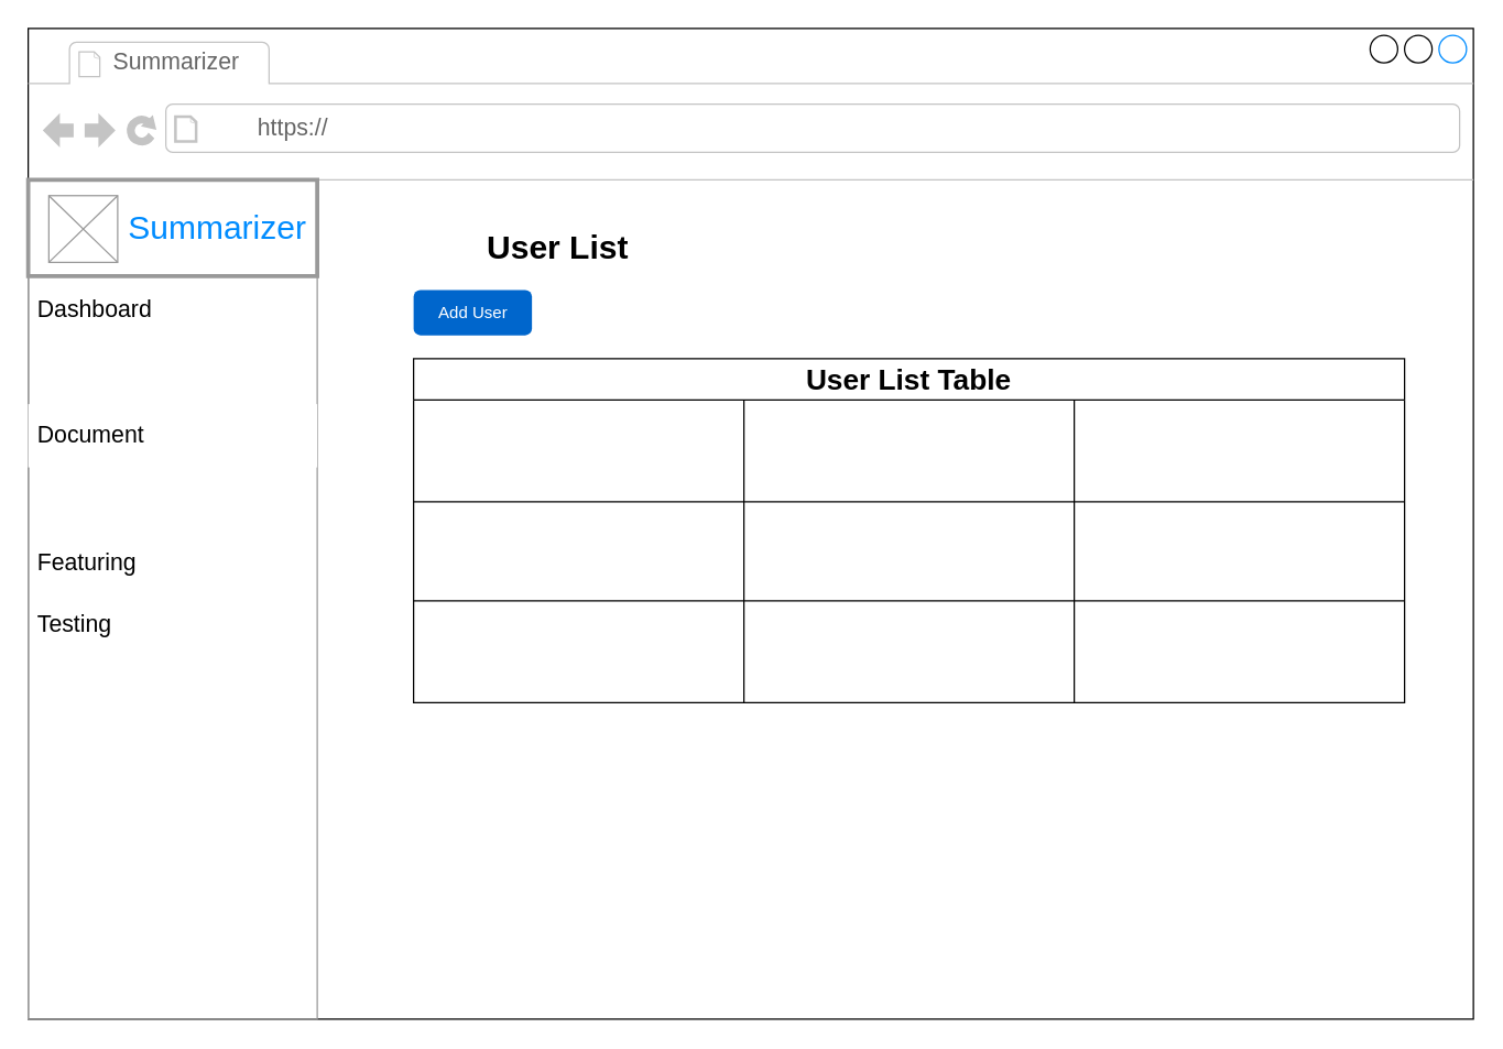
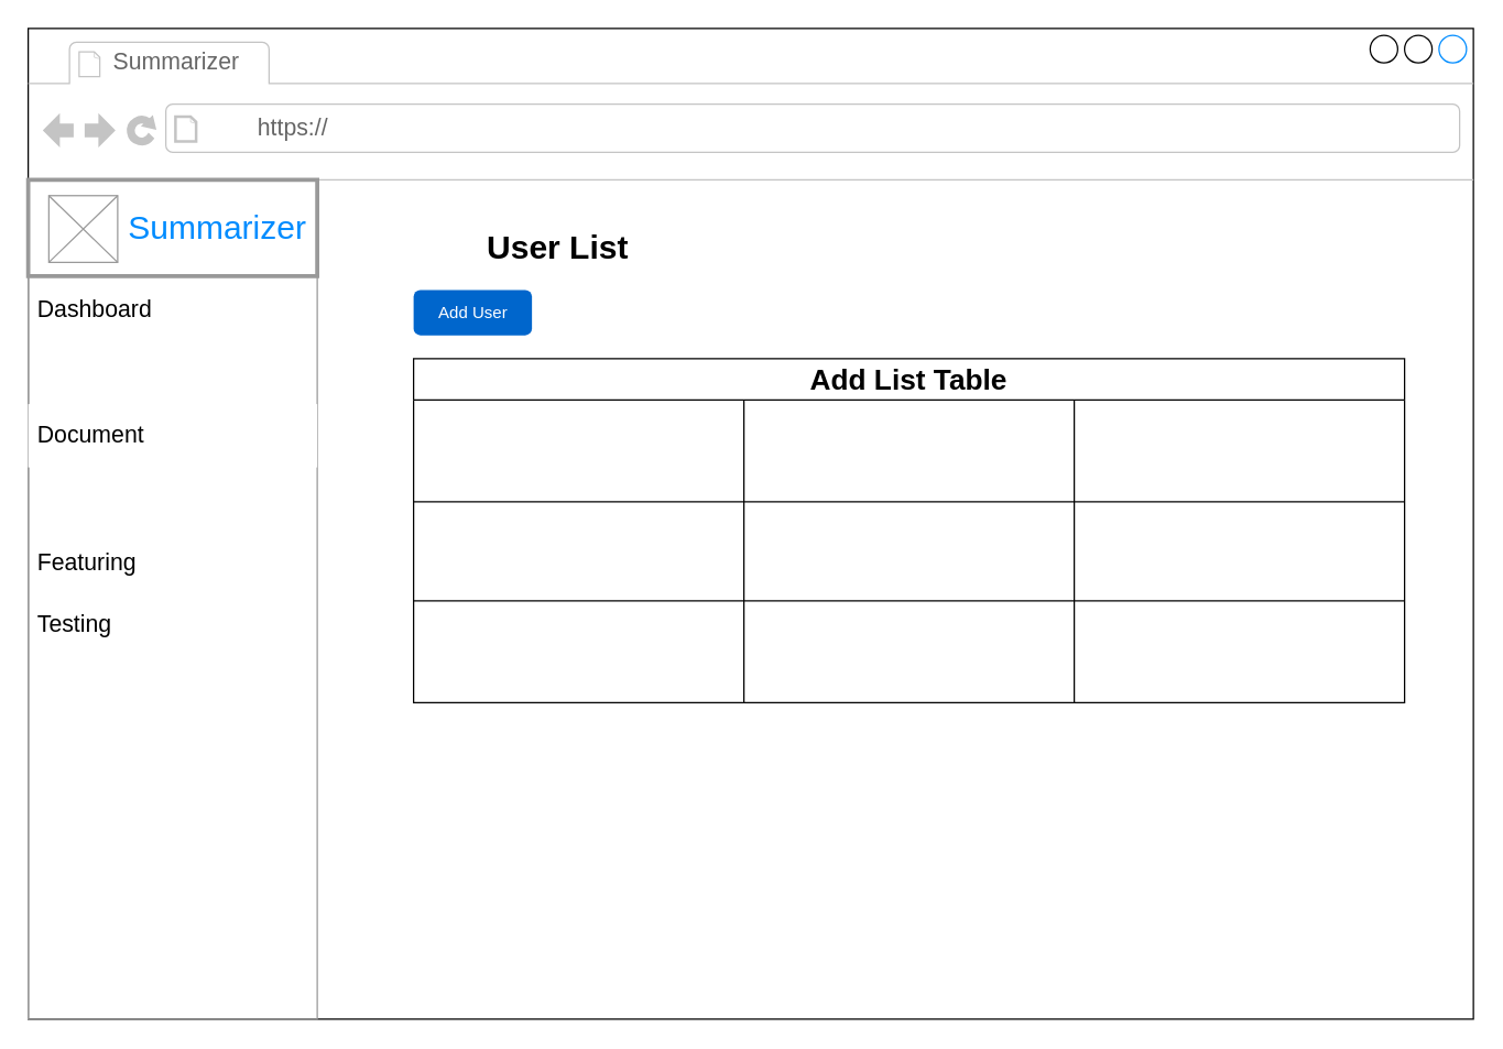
  <mxCell id="0" />
  <mxCell id="1" parent="0" />
  <mxCell id="2" value="" style="strokeWidth=1;shadow=0;dashed=0;align=center;html=1;shape=mxgraph.mockup.containers.browserWindow;rSize=0;strokeColor2=#008cff;strokeColor3=#c4c4c4;mainText=,;recursiveResize=0;fontSize=16;" parent="1" vertex="1"><mxGeometry x="20" y="20" width="1050" height="720" as="geometry" /></mxCell>
  <mxCell id="3" value="Summarizer" style="strokeWidth=1;shadow=0;dashed=0;align=center;html=1;shape=mxgraph.mockup.containers.anchor;fontSize=17;fontColor=#666666;align=left;" parent="2" vertex="1"><mxGeometry x="60" y="12" width="110" height="26" as="geometry" /></mxCell>
  <mxCell id="4" value="https://" style="strokeWidth=1;shadow=0;dashed=0;align=center;html=1;shape=mxgraph.mockup.containers.anchor;rSize=0;fontSize=17;fontColor=#666666;align=left;" parent="2" vertex="1"><mxGeometry x="165" y="60" width="250" height="26" as="geometry" /></mxCell>
- <mxCell id="5" value="&lt;font style=&quot;font-size: 21px&quot;&gt;User List Table&lt;/font&gt;" style="shape=table;html=1;whiteSpace=wrap;startSize=30;container=1;collapsible=0;childLayout=tableLayout;fontStyle=1;align=center;" parent="2" vertex="1"><mxGeometry x="280" y="240" width="720" height="250" as="geometry" /></mxCell>
+ <mxCell id="5" value="&lt;font style=&quot;font-size: 21px&quot;&gt;Add List Table&lt;/font&gt;" style="shape=table;html=1;whiteSpace=wrap;startSize=30;container=1;collapsible=0;childLayout=tableLayout;fontStyle=1;align=center;" parent="2" vertex="1"><mxGeometry x="280" y="240" width="720" height="250" as="geometry" /></mxCell>
  <mxCell id="6" value="" style="shape=partialRectangle;html=1;whiteSpace=wrap;collapsible=0;dropTarget=0;pointerEvents=0;fillColor=none;top=0;left=0;bottom=0;right=0;points=[[0,0.5],[1,0.5]];portConstraint=eastwest;" parent="5" vertex="1"><mxGeometry y="30" width="720" height="74" as="geometry" /></mxCell>
  <mxCell id="7" value="" style="shape=partialRectangle;html=1;whiteSpace=wrap;connectable=0;fillColor=none;top=0;left=0;bottom=0;right=0;overflow=hidden;" parent="6" vertex="1"><mxGeometry width="240" height="74" as="geometry" /></mxCell>
  <mxCell id="8" value="" style="shape=partialRectangle;html=1;whiteSpace=wrap;connectable=0;fillColor=none;top=0;left=0;bottom=0;right=0;overflow=hidden;" parent="6" vertex="1"><mxGeometry x="240" width="240" height="74" as="geometry" /></mxCell>
  <mxCell id="9" value="" style="shape=partialRectangle;html=1;whiteSpace=wrap;connectable=0;fillColor=none;top=0;left=0;bottom=0;right=0;overflow=hidden;" parent="6" vertex="1"><mxGeometry x="480" width="240" height="74" as="geometry" /></mxCell>
  <mxCell id="10" value="" style="shape=partialRectangle;html=1;whiteSpace=wrap;collapsible=0;dropTarget=0;pointerEvents=0;fillColor=none;top=0;left=0;bottom=0;right=0;points=[[0,0.5],[1,0.5]];portConstraint=eastwest;" parent="5" vertex="1"><mxGeometry y="104" width="720" height="72" as="geometry" /></mxCell>
  <mxCell id="11" value="" style="shape=partialRectangle;html=1;whiteSpace=wrap;connectable=0;fillColor=none;top=0;left=0;bottom=0;right=0;overflow=hidden;" parent="10" vertex="1"><mxGeometry width="240" height="72" as="geometry" /></mxCell>
  <mxCell id="12" value="" style="shape=partialRectangle;html=1;whiteSpace=wrap;connectable=0;fillColor=none;top=0;left=0;bottom=0;right=0;overflow=hidden;" parent="10" vertex="1"><mxGeometry x="240" width="240" height="72" as="geometry" /></mxCell>
  <mxCell id="13" value="" style="shape=partialRectangle;html=1;whiteSpace=wrap;connectable=0;fillColor=none;top=0;left=0;bottom=0;right=0;overflow=hidden;" parent="10" vertex="1"><mxGeometry x="480" width="240" height="72" as="geometry" /></mxCell>
  <mxCell id="14" value="" style="shape=partialRectangle;html=1;whiteSpace=wrap;collapsible=0;dropTarget=0;pointerEvents=0;fillColor=none;top=0;left=0;bottom=0;right=0;points=[[0,0.5],[1,0.5]];portConstraint=eastwest;" parent="5" vertex="1"><mxGeometry y="176" width="720" height="74" as="geometry" /></mxCell>
  <mxCell id="15" value="" style="shape=partialRectangle;html=1;whiteSpace=wrap;connectable=0;fillColor=none;top=0;left=0;bottom=0;right=0;overflow=hidden;" parent="14" vertex="1"><mxGeometry width="240" height="74" as="geometry" /></mxCell>
  <mxCell id="16" value="" style="shape=partialRectangle;html=1;whiteSpace=wrap;connectable=0;fillColor=none;top=0;left=0;bottom=0;right=0;overflow=hidden;" parent="14" vertex="1"><mxGeometry x="240" width="240" height="74" as="geometry" /></mxCell>
  <mxCell id="17" value="" style="shape=partialRectangle;html=1;whiteSpace=wrap;connectable=0;fillColor=none;top=0;left=0;bottom=0;right=0;overflow=hidden;" parent="14" vertex="1"><mxGeometry x="480" width="240" height="74" as="geometry" /></mxCell>
  <mxCell id="18" value="" style="strokeWidth=1;shadow=0;dashed=0;align=center;html=1;shape=mxgraph.mockup.forms.rrect;rSize=0;strokeColor=#999999;fillColor=none;" parent="2" vertex="1"><mxGeometry y="110" width="210" height="610" as="geometry" /></mxCell>
  <mxCell id="19" value="&lt;div style=&quot;font-size: 24px&quot; align=&quot;right&quot;&gt;Summarizer&amp;nbsp; &lt;br&gt;&lt;/div&gt;" style="strokeWidth=3;shadow=0;dashed=0;align=right;html=1;shape=mxgraph.mockup.forms.rrect;rSize=0;strokeColor=#999999;fontColor=#008cff;fontSize=17;fillColor=#ffffff;resizeWidth=1;perimeterSpacing=4;" parent="18" vertex="1"><mxGeometry width="210" height="70" relative="1" as="geometry" /></mxCell>
  <mxCell id="20" value="&lt;div&gt;Dashboard&lt;/div&gt;" style="strokeWidth=1;shadow=0;dashed=0;align=center;html=1;shape=mxgraph.mockup.forms.anchor;fontSize=17;align=left;spacingLeft=5;resizeWidth=1;gradientColor=#7ea6e0;fillColor=#dae8fc;strokeColor=#6c8ebf;gradientDirection=north;" parent="18" vertex="1"><mxGeometry width="210" height="45" relative="1" as="geometry"><mxPoint y="72" as="offset" /></mxGeometry></mxCell>
  <mxCell id="21" value="Featuring" style="strokeWidth=1;shadow=0;dashed=0;align=center;html=1;shape=mxgraph.mockup.forms.anchor;fontSize=17;align=left;spacingLeft=5;resizeWidth=1;gradientColor=#ea6b66;fillColor=#f8cecc;strokeColor=#b85450;" parent="18" vertex="1"><mxGeometry width="210" height="45" relative="1" as="geometry"><mxPoint y="256" as="offset" /></mxGeometry></mxCell>
  <mxCell id="22" value="Testing" style="strokeWidth=1;shadow=0;dashed=0;align=center;html=1;shape=mxgraph.mockup.forms.anchor;fontSize=17;fontColor=#000000;align=left;spacingLeft=5;resizeWidth=1;" parent="18" vertex="1"><mxGeometry width="210" height="45" relative="1" as="geometry"><mxPoint y="301" as="offset" /></mxGeometry></mxCell>
  <mxCell id="23" value="" style="verticalLabelPosition=bottom;shadow=0;dashed=0;align=center;html=1;verticalAlign=top;strokeWidth=1;shape=mxgraph.mockup.graphics.simpleIcon;strokeColor=#999999;" parent="18" vertex="1"><mxGeometry x="15" y="11.51" width="50" height="48.49" as="geometry" /></mxCell>
  <mxCell id="24" value="Document" style="strokeWidth=1;shadow=0;dashed=0;align=center;html=1;shape=mxgraph.mockup.forms.rrect;rSize=0;fontSize=17;align=left;spacingLeft=5;resizeWidth=1;strokeColor=none;" parent="18" vertex="1"><mxGeometry width="210" height="46" relative="1" as="geometry"><mxPoint y="163" as="offset" /></mxGeometry></mxCell>
  <mxCell id="25" value="User List" style="text;html=1;strokeColor=none;fillColor=none;align=center;verticalAlign=middle;whiteSpace=wrap;rounded=0;fontSize=24;fontColor=#000000;fontStyle=1" parent="2" vertex="1"><mxGeometry x="300" y="150" width="170" height="20" as="geometry" /></mxCell>
  <mxCell id="26" value="&lt;div&gt;Add User&lt;/div&gt;" style="rounded=1;align=center;strokeColor=none;html=1;fontColor=#ffffff;fontSize=12;fillColor=#0066CC;" parent="2" vertex="1"><mxGeometry x="280" y="190" width="86" height="33" as="geometry" /></mxCell>
